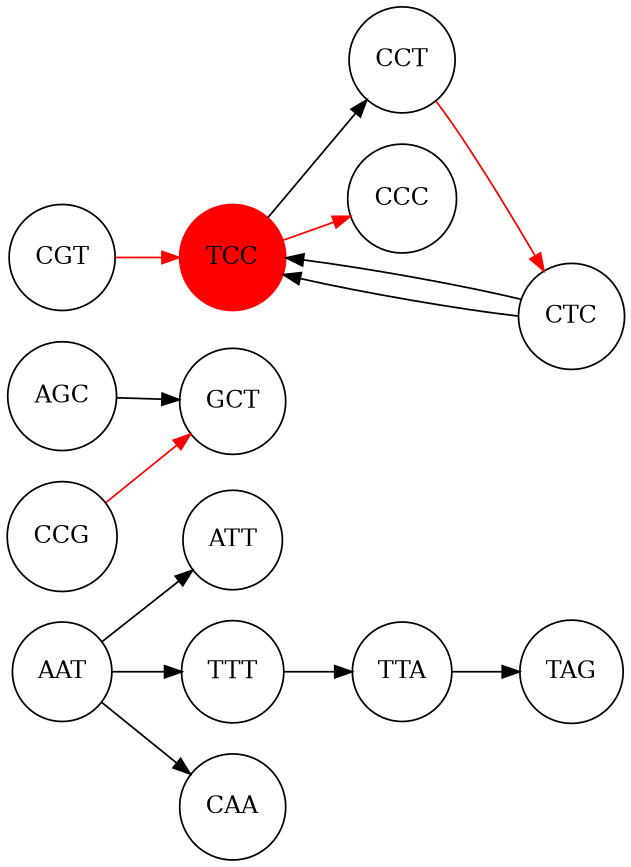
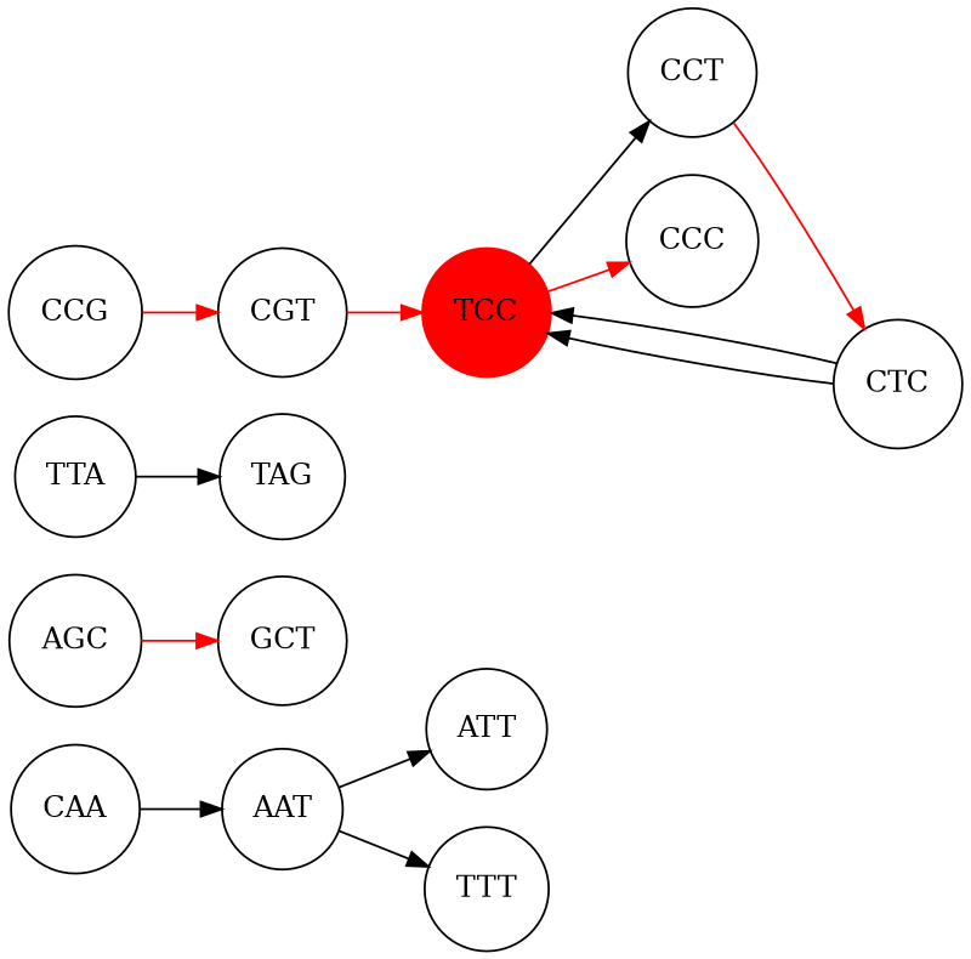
  digraph {
    constraint=false
    rankdir=LR
    node [shape=circle]
    AAT
    ATT
    TTT
    AGC
    GCT
    TTA
    CAA
    CCG
    CGT
    TCC [color=red style=filled]
    CCT
    CTC
    CCC
    TAG
    AAT -> ATT
    AAT -> TTT
-   TTT -> TTA
-   AGC -> GCT
+   AGC -> GCT [color=red]
    TTA -> TAG
-   AAT -> CAA
-   CCG -> GCT [color=red]
+   CAA -> AAT
+   CCG -> CGT [color=red]
    CGT -> TCC [color=red]
    TCC -> CCT
    TCC -> CCC [color=red]
    CCT -> CTC [color=red]
    CTC -> TCC
    CTC -> TCC
  }
